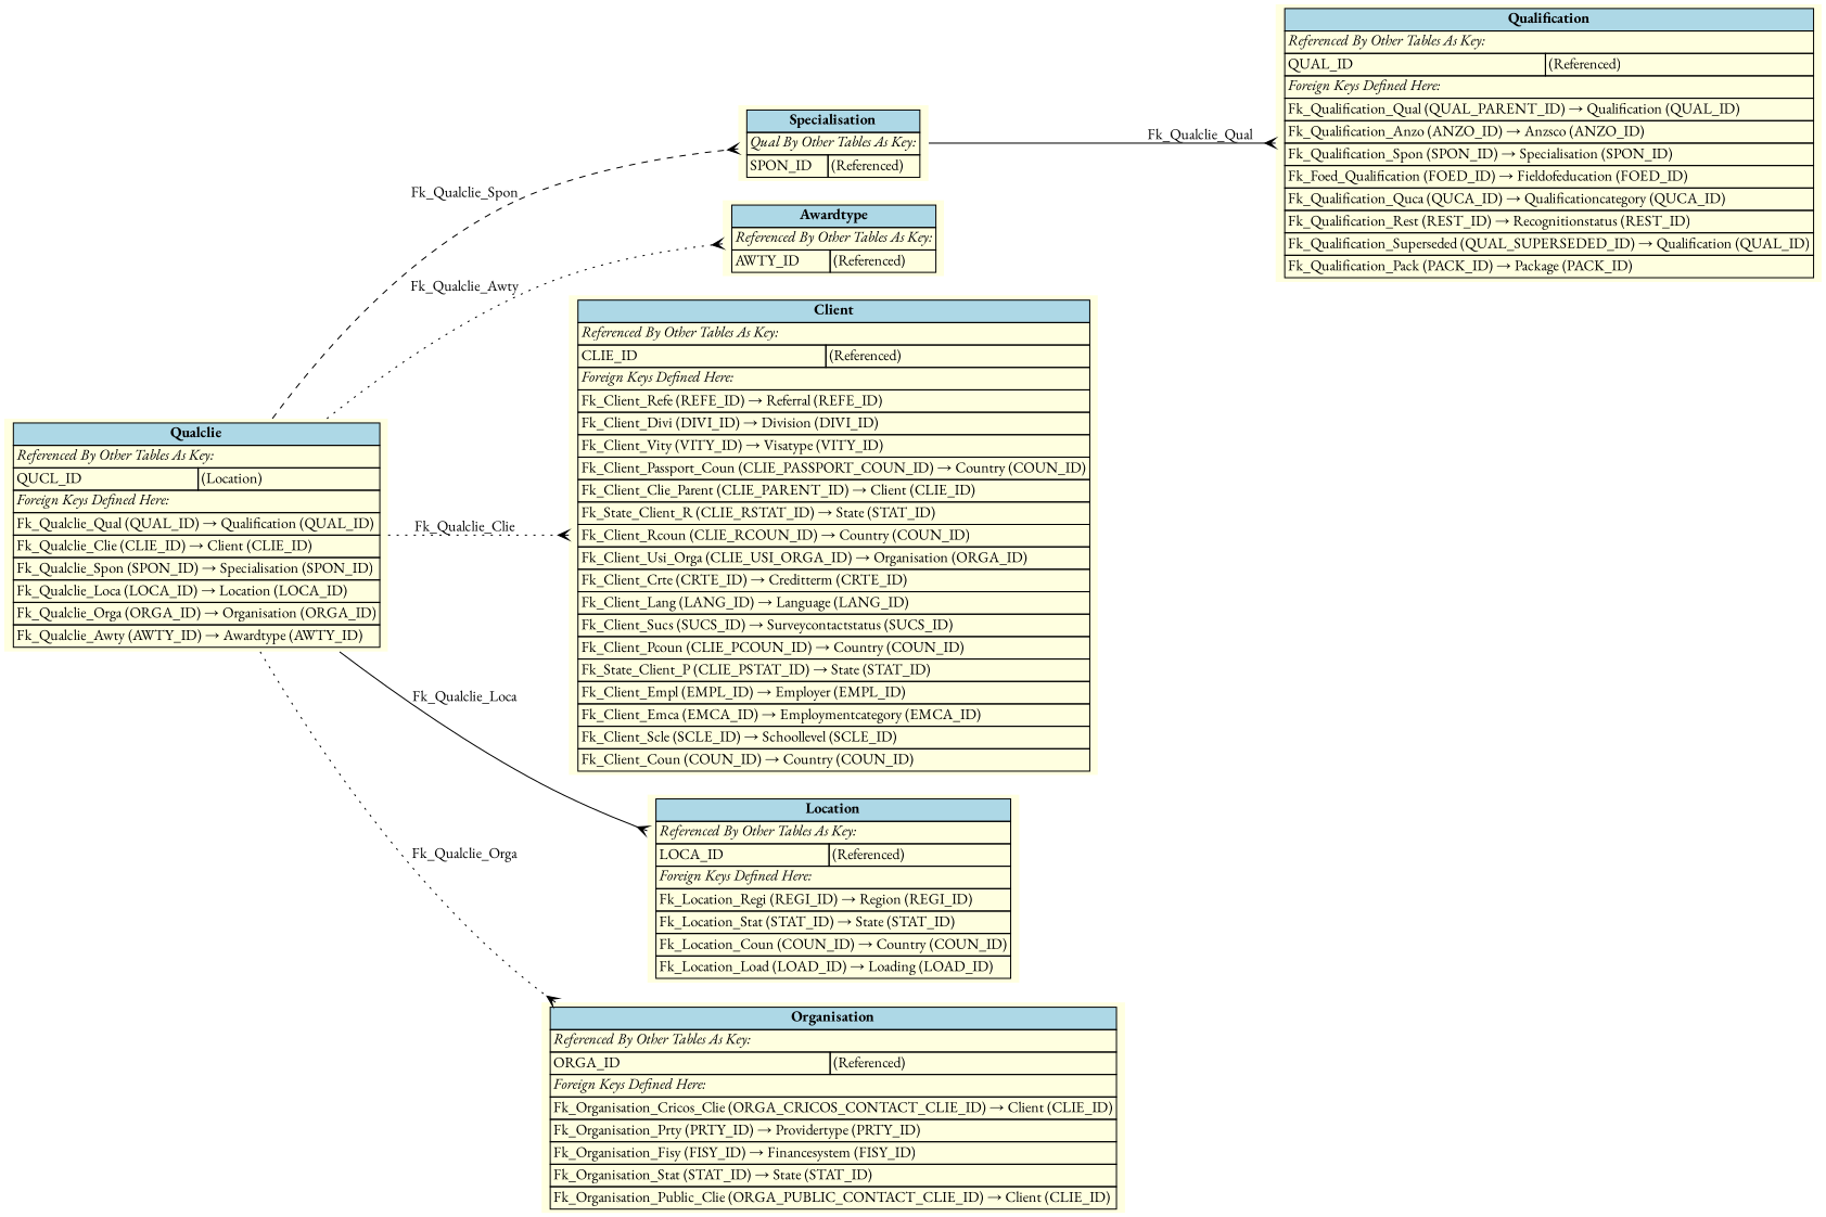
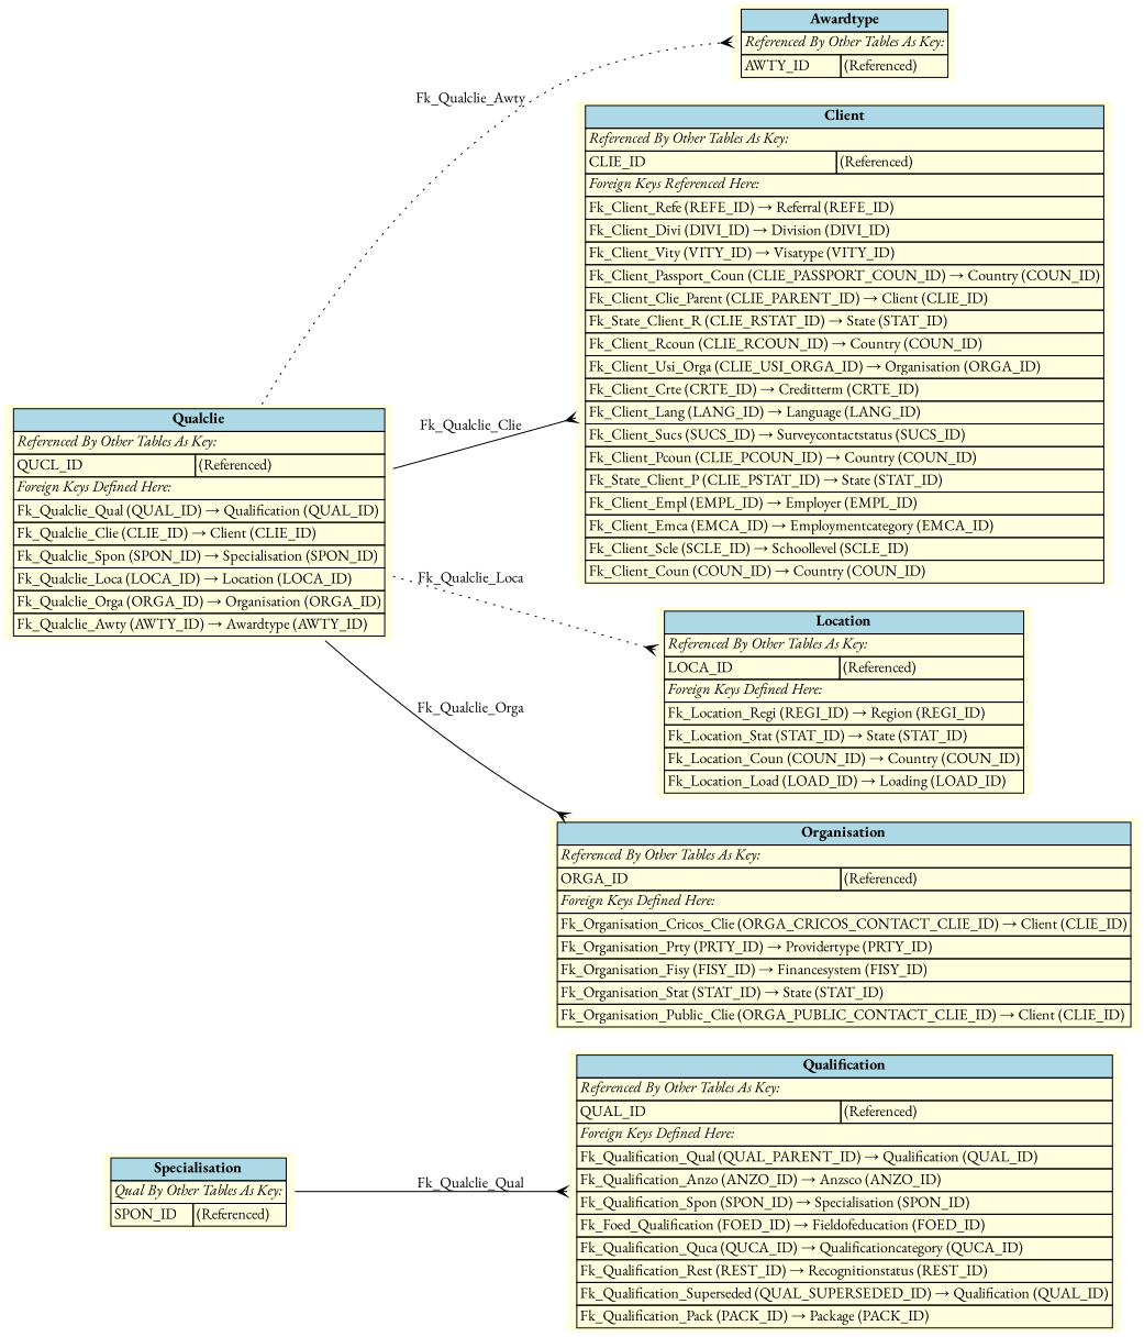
  digraph {
    fontname="EB Garamond"
    rankdir=LR
    node [fillcolor=lightyellow fontname="EB Garamond" shape=plaintext style=filled]
    edge [arrowhead=crow arrowtail=none dir=both fontname="EB Garamond" labelfontsize=10 style=dotted]
    n1 [label=<     <TABLE BORDER="0" CELLBORDER="1" CELLSPACING="0" BGCOLOR="lightyellow">       <TR><TD COLSPAN="2" BGCOLOR="lightblue"><B>Qualification</B></TD></TR>       <TR><TD COLSPAN="2" ALIGN="LEFT"><I>Referenced By Other Tables As Key:</I></TD></TR>       <TR><TD ALIGN="LEFT">QUAL_ID</TD><TD ALIGN="LEFT">(Referenced)</TD></TR>       <TR><TD COLSPAN="2" ALIGN="LEFT"><I>Foreign Keys Defined Here:</I></TD></TR>       <TR><TD ALIGN="LEFT" COLSPAN="2">Fk_Qualification_Qual (QUAL_PARENT_ID) &rarr; Qualification (QUAL_ID)</TD></TR>       <TR><TD ALIGN="LEFT" COLSPAN="2">Fk_Qualification_Anzo (ANZO_ID) &rarr; Anzsco (ANZO_ID)</TD></TR>       <TR><TD ALIGN="LEFT" COLSPAN="2">Fk_Qualification_Spon (SPON_ID) &rarr; Specialisation (SPON_ID)</TD></TR>       <TR><TD ALIGN="LEFT" COLSPAN="2">Fk_Foed_Qualification (FOED_ID) &rarr; Fieldofeducation (FOED_ID)</TD></TR>       <TR><TD ALIGN="LEFT" COLSPAN="2">Fk_Qualification_Quca (QUCA_ID) &rarr; Qualificationcategory (QUCA_ID)</TD></TR>       <TR><TD ALIGN="LEFT" COLSPAN="2">Fk_Qualification_Rest (REST_ID) &rarr; Recognitionstatus (REST_ID)</TD></TR>       <TR><TD ALIGN="LEFT" COLSPAN="2">Fk_Qualification_Superseded (QUAL_SUPERSEDED_ID) &rarr; Qualification (QUAL_ID)</TD></TR>       <TR><TD ALIGN="LEFT" COLSPAN="2">Fk_Qualification_Pack (PACK_ID) &rarr; Package (PACK_ID)</TD></TR>     </TABLE>     >]
    n2 [label=<     <TABLE BORDER="0" CELLBORDER="1" CELLSPACING="0" BGCOLOR="lightyellow">       <TR><TD COLSPAN="2" BGCOLOR="lightblue"><B>Specialisation</B></TD></TR>       <TR><TD COLSPAN="2" ALIGN="LEFT"><I>Qual By Other Tables As Key:</I></TD></TR>       <TR><TD ALIGN="LEFT">SPON_ID</TD><TD ALIGN="LEFT">(Referenced)</TD></TR>     </TABLE>     >]
-   n3 [label=<     <TABLE BORDER="0" CELLBORDER="1" CELLSPACING="0" BGCOLOR="lightyellow">       <TR><TD COLSPAN="2" BGCOLOR="lightblue"><B>Qualclie</B></TD></TR>       <TR><TD COLSPAN="2" ALIGN="LEFT"><I>Referenced By Other Tables As Key:</I></TD></TR>       <TR><TD ALIGN="LEFT">QUCL_ID</TD><TD ALIGN="LEFT">(Location)</TD></TR>       <TR><TD COLSPAN="2" ALIGN="LEFT"><I>Foreign Keys Defined Here:</I></TD></TR>       <TR><TD ALIGN="LEFT" COLSPAN="2">Fk_Qualclie_Qual (QUAL_ID) &rarr; Qualification (QUAL_ID)</TD></TR>       <TR><TD ALIGN="LEFT" COLSPAN="2">Fk_Qualclie_Clie (CLIE_ID) &rarr; Client (CLIE_ID)</TD></TR>       <TR><TD ALIGN="LEFT" COLSPAN="2">Fk_Qualclie_Spon (SPON_ID) &rarr; Specialisation (SPON_ID)</TD></TR>       <TR><TD ALIGN="LEFT" COLSPAN="2">Fk_Qualclie_Loca (LOCA_ID) &rarr; Location (LOCA_ID)</TD></TR>       <TR><TD ALIGN="LEFT" COLSPAN="2">Fk_Qualclie_Orga (ORGA_ID) &rarr; Organisation (ORGA_ID)</TD></TR>       <TR><TD ALIGN="LEFT" COLSPAN="2">Fk_Qualclie_Awty (AWTY_ID) &rarr; Awardtype (AWTY_ID)</TD></TR>     </TABLE>     >]
+   n3 [label=<     <TABLE BORDER="0" CELLBORDER="1" CELLSPACING="0" BGCOLOR="lightyellow">       <TR><TD COLSPAN="2" BGCOLOR="lightblue"><B>Qualclie</B></TD></TR>       <TR><TD COLSPAN="2" ALIGN="LEFT"><I>Referenced By Other Tables As Key:</I></TD></TR>       <TR><TD ALIGN="LEFT">QUCL_ID</TD><TD ALIGN="LEFT">(Referenced)</TD></TR>       <TR><TD COLSPAN="2" ALIGN="LEFT"><I>Foreign Keys Defined Here:</I></TD></TR>       <TR><TD ALIGN="LEFT" COLSPAN="2">Fk_Qualclie_Qual (QUAL_ID) &rarr; Qualification (QUAL_ID)</TD></TR>       <TR><TD ALIGN="LEFT" COLSPAN="2">Fk_Qualclie_Clie (CLIE_ID) &rarr; Client (CLIE_ID)</TD></TR>       <TR><TD ALIGN="LEFT" COLSPAN="2">Fk_Qualclie_Spon (SPON_ID) &rarr; Specialisation (SPON_ID)</TD></TR>       <TR><TD ALIGN="LEFT" COLSPAN="2">Fk_Qualclie_Loca (LOCA_ID) &rarr; Location (LOCA_ID)</TD></TR>       <TR><TD ALIGN="LEFT" COLSPAN="2">Fk_Qualclie_Orga (ORGA_ID) &rarr; Organisation (ORGA_ID)</TD></TR>       <TR><TD ALIGN="LEFT" COLSPAN="2">Fk_Qualclie_Awty (AWTY_ID) &rarr; Awardtype (AWTY_ID)</TD></TR>     </TABLE>     >]
    n4 [label=<     <TABLE BORDER="0" CELLBORDER="1" CELLSPACING="0" BGCOLOR="lightyellow">       <TR><TD COLSPAN="2" BGCOLOR="lightblue"><B>Awardtype</B></TD></TR>       <TR><TD COLSPAN="2" ALIGN="LEFT"><I>Referenced By Other Tables As Key:</I></TD></TR>       <TR><TD ALIGN="LEFT">AWTY_ID</TD><TD ALIGN="LEFT">(Referenced)</TD></TR>     </TABLE>     >]
-   n5 [label=<     <TABLE BORDER="0" CELLBORDER="1" CELLSPACING="0" BGCOLOR="lightyellow">       <TR><TD COLSPAN="2" BGCOLOR="lightblue"><B>Client</B></TD></TR>       <TR><TD COLSPAN="2" ALIGN="LEFT"><I>Referenced By Other Tables As Key:</I></TD></TR>       <TR><TD ALIGN="LEFT">CLIE_ID</TD><TD ALIGN="LEFT">(Referenced)</TD></TR>       <TR><TD COLSPAN="2" ALIGN="LEFT"><I>Foreign Keys Defined Here:</I></TD></TR>       <TR><TD ALIGN="LEFT" COLSPAN="2">Fk_Client_Refe (REFE_ID) &rarr; Referral (REFE_ID)</TD></TR>       <TR><TD ALIGN="LEFT" COLSPAN="2">Fk_Client_Divi (DIVI_ID) &rarr; Division (DIVI_ID)</TD></TR>       <TR><TD ALIGN="LEFT" COLSPAN="2">Fk_Client_Vity (VITY_ID) &rarr; Visatype (VITY_ID)</TD></TR>       <TR><TD ALIGN="LEFT" COLSPAN="2">Fk_Client_Passport_Coun (CLIE_PASSPORT_COUN_ID) &rarr; Country (COUN_ID)</TD></TR>       <TR><TD ALIGN="LEFT" COLSPAN="2">Fk_Client_Clie_Parent (CLIE_PARENT_ID) &rarr; Client (CLIE_ID)</TD></TR>       <TR><TD ALIGN="LEFT" COLSPAN="2">Fk_State_Client_R (CLIE_RSTAT_ID) &rarr; State (STAT_ID)</TD></TR>       <TR><TD ALIGN="LEFT" COLSPAN="2">Fk_Client_Rcoun (CLIE_RCOUN_ID) &rarr; Country (COUN_ID)</TD></TR>       <TR><TD ALIGN="LEFT" COLSPAN="2">Fk_Client_Usi_Orga (CLIE_USI_ORGA_ID) &rarr; Organisation (ORGA_ID)</TD></TR>       <TR><TD ALIGN="LEFT" COLSPAN="2">Fk_Client_Crte (CRTE_ID) &rarr; Creditterm (CRTE_ID)</TD></TR>       <TR><TD ALIGN="LEFT" COLSPAN="2">Fk_Client_Lang (LANG_ID) &rarr; Language (LANG_ID)</TD></TR>       <TR><TD ALIGN="LEFT" COLSPAN="2">Fk_Client_Sucs (SUCS_ID) &rarr; Surveycontactstatus (SUCS_ID)</TD></TR>       <TR><TD ALIGN="LEFT" COLSPAN="2">Fk_Client_Pcoun (CLIE_PCOUN_ID) &rarr; Country (COUN_ID)</TD></TR>       <TR><TD ALIGN="LEFT" COLSPAN="2">Fk_State_Client_P (CLIE_PSTAT_ID) &rarr; State (STAT_ID)</TD></TR>       <TR><TD ALIGN="LEFT" COLSPAN="2">Fk_Client_Empl (EMPL_ID) &rarr; Employer (EMPL_ID)</TD></TR>       <TR><TD ALIGN="LEFT" COLSPAN="2">Fk_Client_Emca (EMCA_ID) &rarr; Employmentcategory (EMCA_ID)</TD></TR>       <TR><TD ALIGN="LEFT" COLSPAN="2">Fk_Client_Scle (SCLE_ID) &rarr; Schoollevel (SCLE_ID)</TD></TR>       <TR><TD ALIGN="LEFT" COLSPAN="2">Fk_Client_Coun (COUN_ID) &rarr; Country (COUN_ID)</TD></TR>     </TABLE>     >]
+   n5 [label=<     <TABLE BORDER="0" CELLBORDER="1" CELLSPACING="0" BGCOLOR="lightyellow">       <TR><TD COLSPAN="2" BGCOLOR="lightblue"><B>Client</B></TD></TR>       <TR><TD COLSPAN="2" ALIGN="LEFT"><I>Referenced By Other Tables As Key:</I></TD></TR>       <TR><TD ALIGN="LEFT">CLIE_ID</TD><TD ALIGN="LEFT">(Referenced)</TD></TR>       <TR><TD COLSPAN="2" ALIGN="LEFT"><I>Foreign Keys Referenced Here:</I></TD></TR>       <TR><TD ALIGN="LEFT" COLSPAN="2">Fk_Client_Refe (REFE_ID) &rarr; Referral (REFE_ID)</TD></TR>       <TR><TD ALIGN="LEFT" COLSPAN="2">Fk_Client_Divi (DIVI_ID) &rarr; Division (DIVI_ID)</TD></TR>       <TR><TD ALIGN="LEFT" COLSPAN="2">Fk_Client_Vity (VITY_ID) &rarr; Visatype (VITY_ID)</TD></TR>       <TR><TD ALIGN="LEFT" COLSPAN="2">Fk_Client_Passport_Coun (CLIE_PASSPORT_COUN_ID) &rarr; Country (COUN_ID)</TD></TR>       <TR><TD ALIGN="LEFT" COLSPAN="2">Fk_Client_Clie_Parent (CLIE_PARENT_ID) &rarr; Client (CLIE_ID)</TD></TR>       <TR><TD ALIGN="LEFT" COLSPAN="2">Fk_State_Client_R (CLIE_RSTAT_ID) &rarr; State (STAT_ID)</TD></TR>       <TR><TD ALIGN="LEFT" COLSPAN="2">Fk_Client_Rcoun (CLIE_RCOUN_ID) &rarr; Country (COUN_ID)</TD></TR>       <TR><TD ALIGN="LEFT" COLSPAN="2">Fk_Client_Usi_Orga (CLIE_USI_ORGA_ID) &rarr; Organisation (ORGA_ID)</TD></TR>       <TR><TD ALIGN="LEFT" COLSPAN="2">Fk_Client_Crte (CRTE_ID) &rarr; Creditterm (CRTE_ID)</TD></TR>       <TR><TD ALIGN="LEFT" COLSPAN="2">Fk_Client_Lang (LANG_ID) &rarr; Language (LANG_ID)</TD></TR>       <TR><TD ALIGN="LEFT" COLSPAN="2">Fk_Client_Sucs (SUCS_ID) &rarr; Surveycontactstatus (SUCS_ID)</TD></TR>       <TR><TD ALIGN="LEFT" COLSPAN="2">Fk_Client_Pcoun (CLIE_PCOUN_ID) &rarr; Country (COUN_ID)</TD></TR>       <TR><TD ALIGN="LEFT" COLSPAN="2">Fk_State_Client_P (CLIE_PSTAT_ID) &rarr; State (STAT_ID)</TD></TR>       <TR><TD ALIGN="LEFT" COLSPAN="2">Fk_Client_Empl (EMPL_ID) &rarr; Employer (EMPL_ID)</TD></TR>       <TR><TD ALIGN="LEFT" COLSPAN="2">Fk_Client_Emca (EMCA_ID) &rarr; Employmentcategory (EMCA_ID)</TD></TR>       <TR><TD ALIGN="LEFT" COLSPAN="2">Fk_Client_Scle (SCLE_ID) &rarr; Schoollevel (SCLE_ID)</TD></TR>       <TR><TD ALIGN="LEFT" COLSPAN="2">Fk_Client_Coun (COUN_ID) &rarr; Country (COUN_ID)</TD></TR>     </TABLE>     >]
    n6 [label=<     <TABLE BORDER="0" CELLBORDER="1" CELLSPACING="0" BGCOLOR="lightyellow">       <TR><TD COLSPAN="2" BGCOLOR="lightblue"><B>Location</B></TD></TR>       <TR><TD COLSPAN="2" ALIGN="LEFT"><I>Referenced By Other Tables As Key:</I></TD></TR>       <TR><TD ALIGN="LEFT">LOCA_ID</TD><TD ALIGN="LEFT">(Referenced)</TD></TR>       <TR><TD COLSPAN="2" ALIGN="LEFT"><I>Foreign Keys Defined Here:</I></TD></TR>       <TR><TD ALIGN="LEFT" COLSPAN="2">Fk_Location_Regi (REGI_ID) &rarr; Region (REGI_ID)</TD></TR>       <TR><TD ALIGN="LEFT" COLSPAN="2">Fk_Location_Stat (STAT_ID) &rarr; State (STAT_ID)</TD></TR>       <TR><TD ALIGN="LEFT" COLSPAN="2">Fk_Location_Coun (COUN_ID) &rarr; Country (COUN_ID)</TD></TR>       <TR><TD ALIGN="LEFT" COLSPAN="2">Fk_Location_Load (LOAD_ID) &rarr; Loading (LOAD_ID)</TD></TR>     </TABLE>     >]
    n7 [label=<     <TABLE BORDER="0" CELLBORDER="1" CELLSPACING="0" BGCOLOR="lightyellow">       <TR><TD COLSPAN="2" BGCOLOR="lightblue"><B>Organisation</B></TD></TR>       <TR><TD COLSPAN="2" ALIGN="LEFT"><I>Referenced By Other Tables As Key:</I></TD></TR>       <TR><TD ALIGN="LEFT">ORGA_ID</TD><TD ALIGN="LEFT">(Referenced)</TD></TR>       <TR><TD COLSPAN="2" ALIGN="LEFT"><I>Foreign Keys Defined Here:</I></TD></TR>       <TR><TD ALIGN="LEFT" COLSPAN="2">Fk_Organisation_Cricos_Clie (ORGA_CRICOS_CONTACT_CLIE_ID) &rarr; Client (CLIE_ID)</TD></TR>       <TR><TD ALIGN="LEFT" COLSPAN="2">Fk_Organisation_Prty (PRTY_ID) &rarr; Providertype (PRTY_ID)</TD></TR>       <TR><TD ALIGN="LEFT" COLSPAN="2">Fk_Organisation_Fisy (FISY_ID) &rarr; Financesystem (FISY_ID)</TD></TR>       <TR><TD ALIGN="LEFT" COLSPAN="2">Fk_Organisation_Stat (STAT_ID) &rarr; State (STAT_ID)</TD></TR>       <TR><TD ALIGN="LEFT" COLSPAN="2">Fk_Organisation_Public_Clie (ORGA_PUBLIC_CONTACT_CLIE_ID) &rarr; Client (CLIE_ID)</TD></TR>     </TABLE>     >]
    n2 -> n1 [label=" Fk_Qualclie_Qual " style=solid]
-   n3 -> n2 [label=" Fk_Qualclie_Spon " style=dashed]
    n3 -> n4 [label=" Fk_Qualclie_Awty "]
-   n3 -> n5 [label=" Fk_Qualclie_Clie "]
-   n3 -> n6 [label=" Fk_Qualclie_Loca " style=solid]
-   n3 -> n7 [label=" Fk_Qualclie_Orga "]
+   n3 -> n5 [label=" Fk_Qualclie_Clie " style=solid]
+   n3 -> n6 [label=" Fk_Qualclie_Loca "]
+   n3 -> n7 [label=" Fk_Qualclie_Orga " style=solid]
  }
